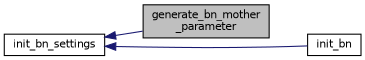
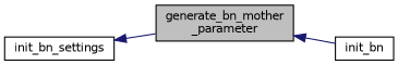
  digraph {
    rankdir=LR
    node [color=black fillcolor=white fontname=Helvetica fontsize=10 shape=record style=filled]
    edge [color=midnightblue dir=back fontname=Helvetica fontsize=10 labelfontname=Helvetica labelfontsize=10 style=solid]
    n1 [fillcolor=grey75 fontcolor=black height=0.2 label="generate_bn_mother\l_parameter" width=0.4]
    n2 [height=0.2 label=init_bn_settings width=0.4]
    n3 [height=0.2 label=init_bn width=0.4]
    n2 -> n1
-   n2 -> n3
+   n1 -> n3
  }
